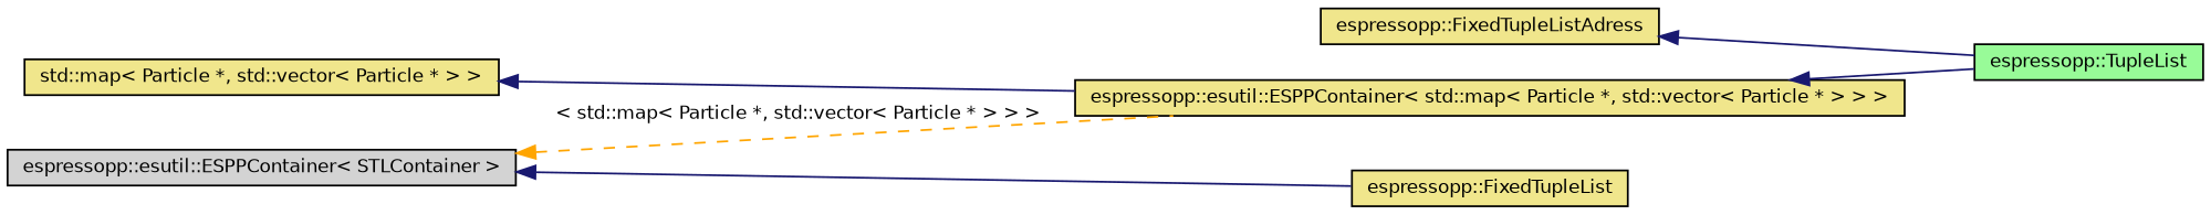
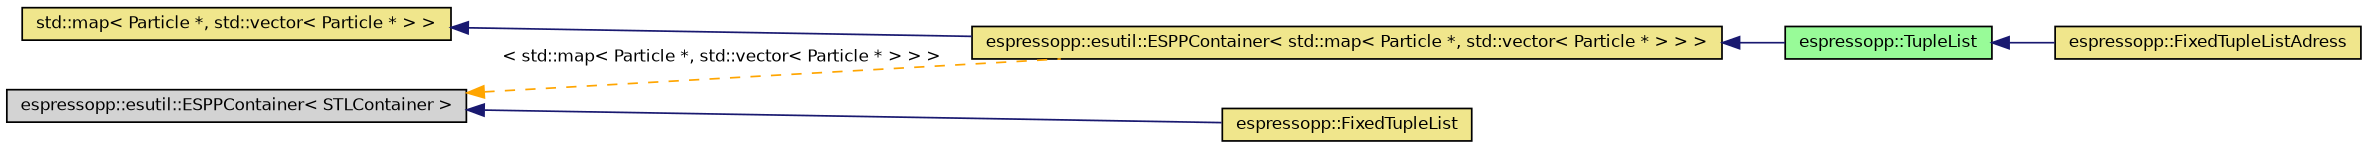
  digraph {
    rankdir=LR
    node [color=black fillcolor=khaki fontname=Helvetica fontsize=10 shape=record style=filled]
    edge [color=midnightblue dir=back fontname=Helvetica fontsize=10 labelfontname=Helvetica labelfontsize=10 style=solid]
    n1 [fillcolor=palegreen fontcolor=black height=0.2 label="espressopp::TupleList" width=0.4]
    n2 [height=0.2 label="espressopp::FixedTupleListAdress" width=0.4]
    n3 [height=0.2 label="espressopp::FixedTupleList" width=0.4]
    n4 [height=0.2 label="espressopp::esutil::ESPPContainer\< std::map\< Particle *, std::vector\< Particle * \> \> \>" width=0.4]
    n5 [height=0.2 label="std::map\< Particle *, std::vector\< Particle * \> \>" width=0.4]
    n6 [fillcolor=lightgrey height=0.2 label="espressopp::esutil::ESPPContainer\< STLContainer \>" width=0.4]
-   n2 -> n1
+   n1 -> n2
    n4 -> n1
    n5 -> n4
    n6 -> n3
    n6 -> n4 [color=orange label=" \< std::map\< Particle *, std::vector\< Particle * \> \> \>" style=dashed]
  }
